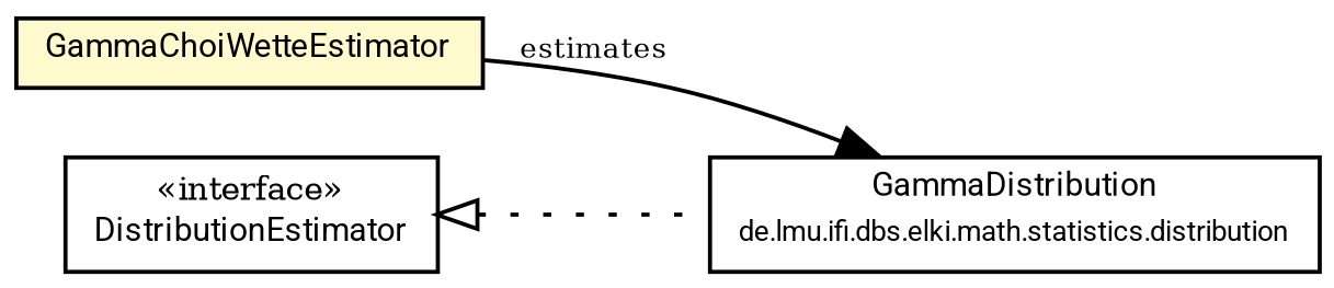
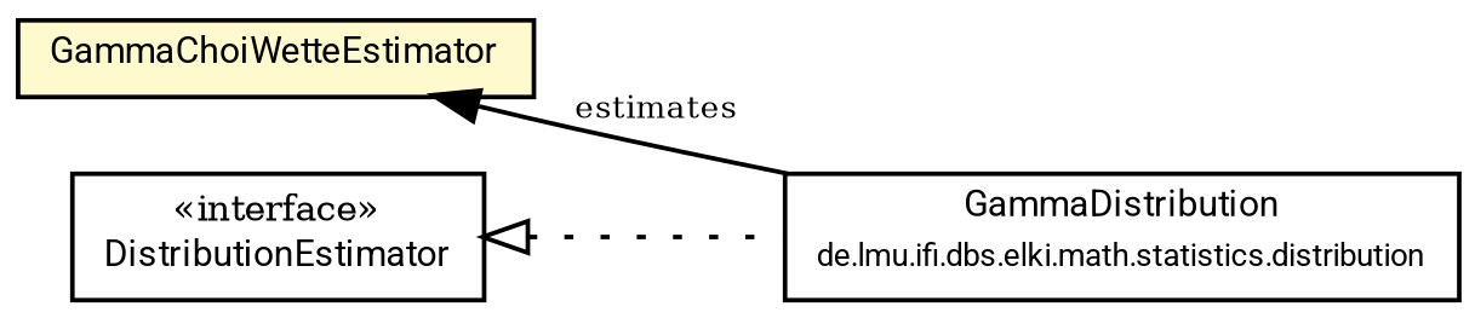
  digraph {
    fontname="DejaVu Serif"
    nodesep=0.15
    rankdir=LR
    ranksep=0.25
    node [fontcolor=black fontname="DejaVu Serif" fontsize=8 margin=0 shape=plaintext]
    edge [color=black fontname="DejaVu Serif" fontsize=7 labelfontname=Roboto labelfontsize=7]
    n1 [height=0 label=<<table title="de.lmu.ifi.dbs.elki.math.statistics.distribution.estimator.GammaChoiWetteEstimator" border="0" cellborder="1" cellspacing="0" cellpadding="2" bgcolor="lemonChiffon" href="GammaChoiWetteEstimator.html" target="_parent"> 		<tr><td><table border="0" cellspacing="0" cellpadding="1"> 		<tr><td align="center" balign="center"> <font face="Roboto">GammaChoiWetteEstimator</font> </td></tr> 		</table></td></tr> 		</table>> width=0]
    n2 [height=0 label=<<table title="de.lmu.ifi.dbs.elki.math.statistics.distribution.GammaDistribution" border="0" cellborder="1" cellspacing="0" cellpadding="2" href="../GammaDistribution.html" target="_parent"> 		<tr><td><table border="0" cellspacing="0" cellpadding="1"> 		<tr><td align="center" balign="center"> <font face="Roboto">GammaDistribution</font> </td></tr> 		<tr><td align="center" balign="center"> <font face="Roboto" point-size="7.0">de.lmu.ifi.dbs.elki.math.statistics.distribution</font> </td></tr> 		</table></td></tr> 		</table>> width=0]
    n3 [height=0 label=<<table title="de.lmu.ifi.dbs.elki.math.statistics.distribution.estimator.DistributionEstimator" border="0" cellborder="1" cellspacing="0" cellpadding="2" href="DistributionEstimator.html" target="_parent"> 		<tr><td><table border="0" cellspacing="0" cellpadding="1"> 		<tr><td align="center" balign="center"> &#171;interface&#187; </td></tr> 		<tr><td align="center" balign="center"> <font face="Roboto">DistributionEstimator</font> </td></tr> 		</table></td></tr> 		</table>> width=0]
-   n1 -> n2 [arrowhead=normal label=estimates style=solid weight=1]
+   n2 -> n1 [arrowhead=normal label=estimates style=solid weight=1]
    n3 -> n2 [arrowtail=empty dir=back style=dotted weight=9]
  }
